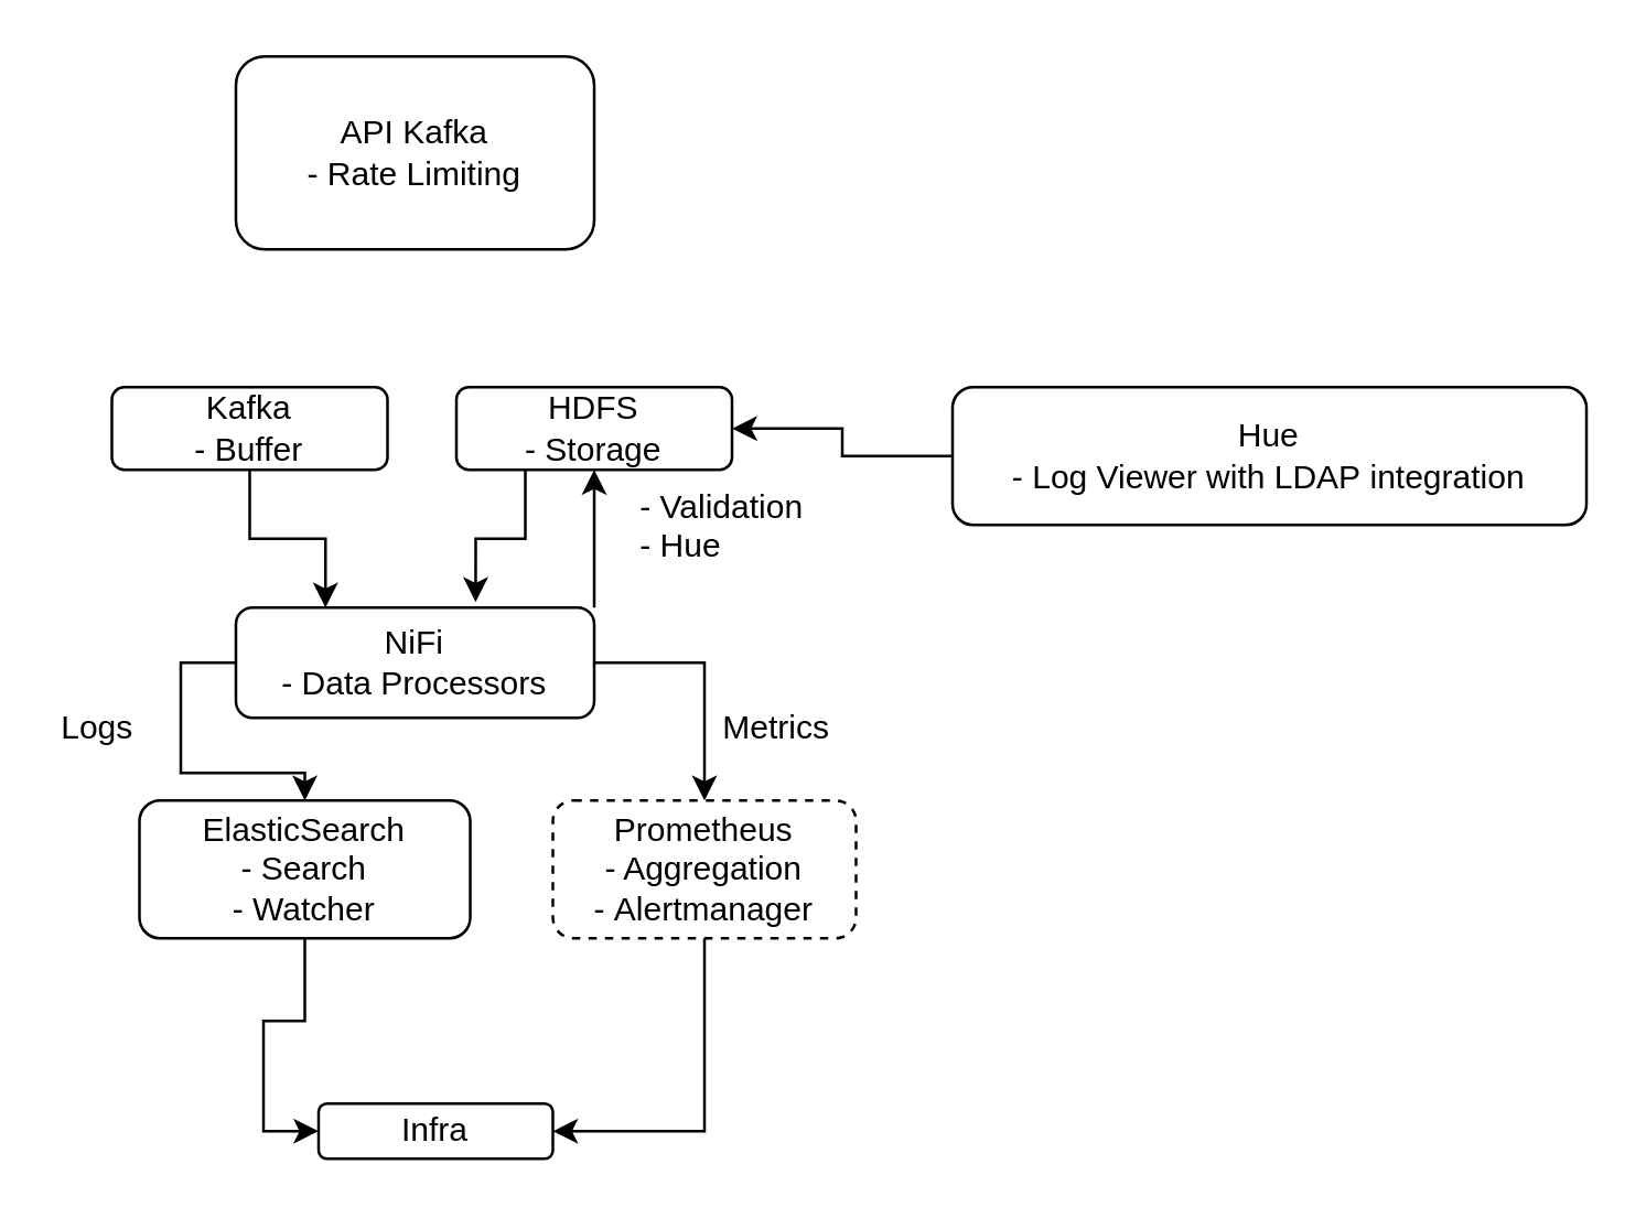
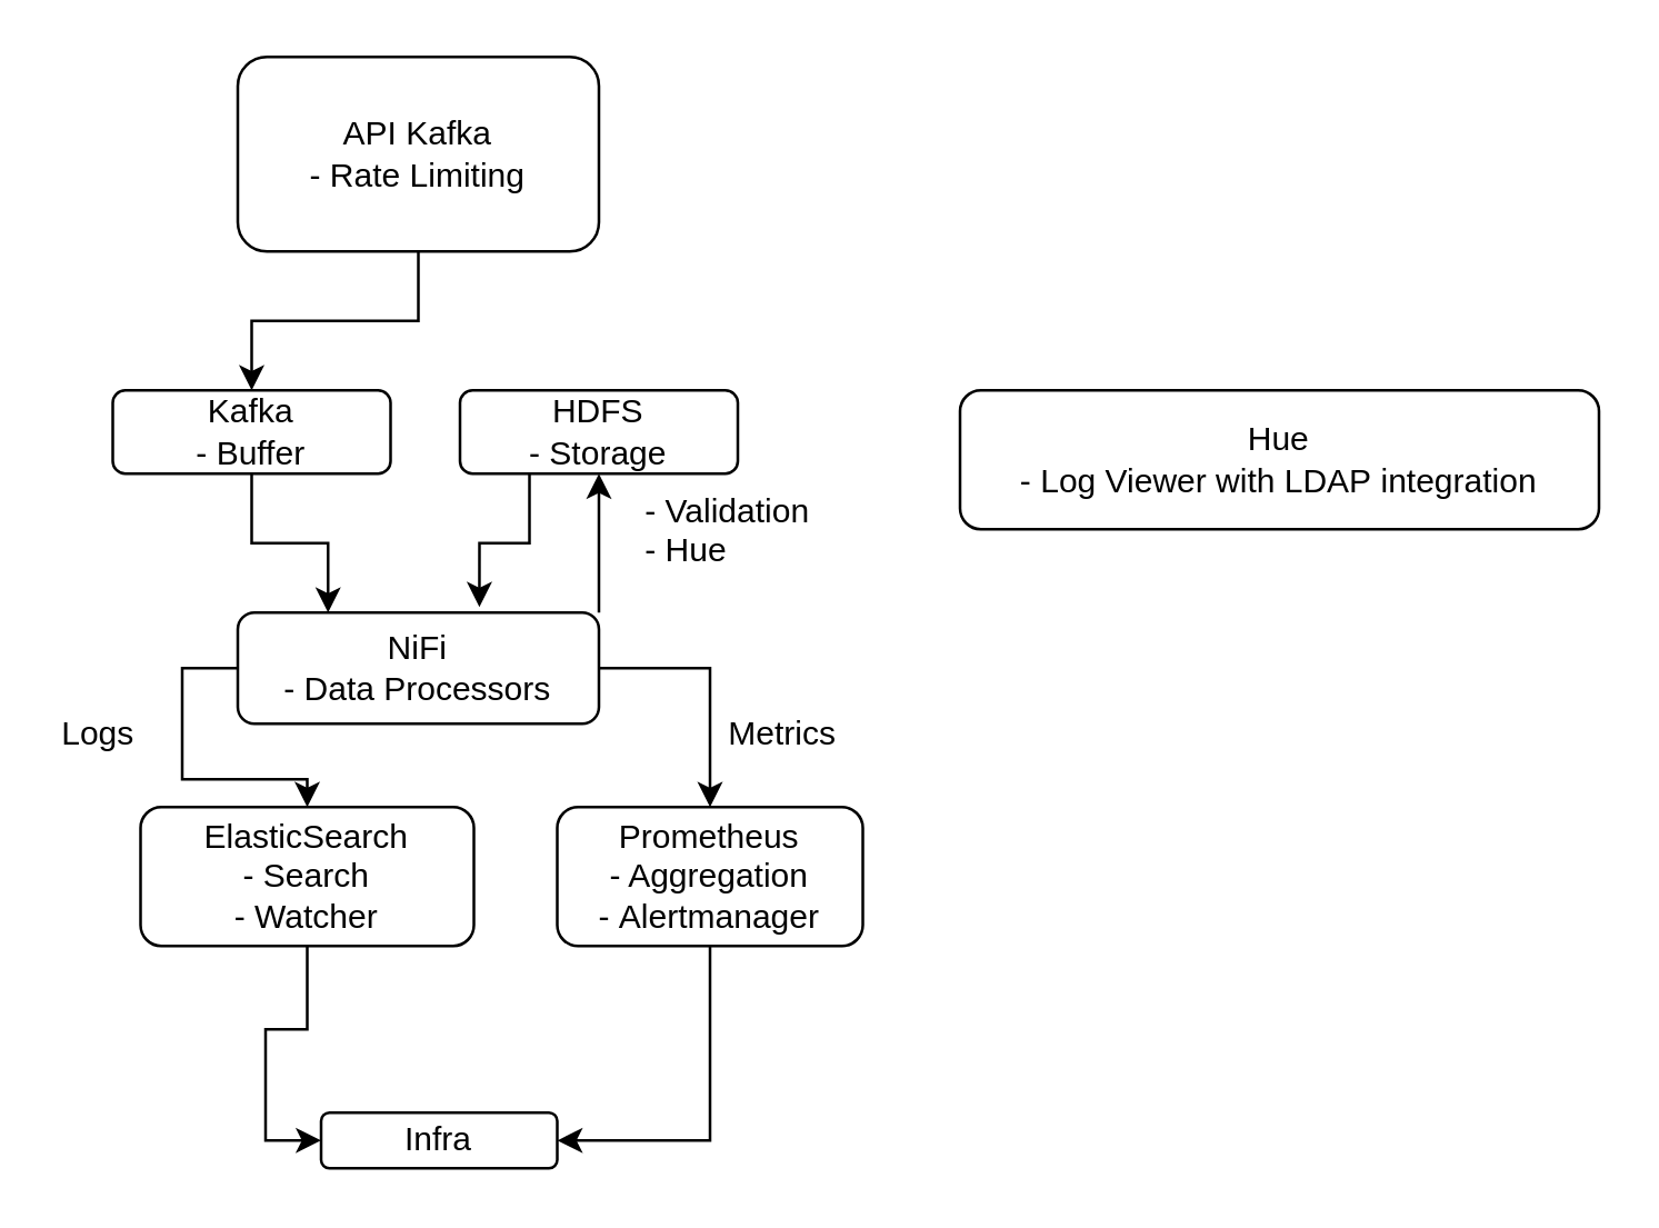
  <mxCell id="0" />
  <mxCell id="1" parent="0" />
+ <mxCell id="2" style="edgeStyle=orthogonalEdgeStyle;rounded=0;orthogonalLoop=1;jettySize=auto;html=1;exitX=0.5;exitY=1;exitDx=0;exitDy=0;entryX=0.5;entryY=0;entryDx=0;entryDy=0;" edge="1" parent="1" source="3" target="5"><mxGeometry relative="1" as="geometry" /></mxCell>
  <mxCell id="3" value="API Kafka&lt;br&gt;- Rate Limiting" style="rounded=1;whiteSpace=wrap;html=1;" vertex="1" parent="1"><mxGeometry x="85" y="20" width="130" height="70" as="geometry" /></mxCell>
  <mxCell id="4" style="edgeStyle=orthogonalEdgeStyle;rounded=0;orthogonalLoop=1;jettySize=auto;html=1;exitX=0.5;exitY=1;exitDx=0;exitDy=0;entryX=0.25;entryY=0;entryDx=0;entryDy=0;" edge="1" parent="1" source="5" target="9"><mxGeometry relative="1" as="geometry" /></mxCell>
  <mxCell id="5" value="Kafka&lt;br&gt;- Buffer" style="rounded=1;whiteSpace=wrap;html=1;" vertex="1" parent="1"><mxGeometry x="40" y="140" width="100" height="30" as="geometry" /></mxCell>
  <mxCell id="6" style="edgeStyle=orthogonalEdgeStyle;rounded=0;orthogonalLoop=1;jettySize=auto;html=1;exitX=0;exitY=0.5;exitDx=0;exitDy=0;entryX=0.5;entryY=0;entryDx=0;entryDy=0;" edge="1" parent="1" source="9" target="11"><mxGeometry relative="1" as="geometry" /></mxCell>
  <mxCell id="7" style="edgeStyle=orthogonalEdgeStyle;rounded=0;orthogonalLoop=1;jettySize=auto;html=1;exitX=1;exitY=0.5;exitDx=0;exitDy=0;entryX=0.5;entryY=0;entryDx=0;entryDy=0;" edge="1" parent="1" source="9" target="13"><mxGeometry relative="1" as="geometry" /></mxCell>
  <mxCell id="8" style="edgeStyle=orthogonalEdgeStyle;rounded=0;orthogonalLoop=1;jettySize=auto;html=1;exitX=1;exitY=0;exitDx=0;exitDy=0;entryX=0.5;entryY=1;entryDx=0;entryDy=0;" edge="1" parent="1" source="9" target="19"><mxGeometry relative="1" as="geometry" /></mxCell>
  <mxCell id="9" value="NiFi&lt;br&gt;- Data Processors" style="rounded=1;whiteSpace=wrap;html=1;" vertex="1" parent="1"><mxGeometry x="85" y="220" width="130" height="40" as="geometry" /></mxCell>
  <mxCell id="10" style="edgeStyle=orthogonalEdgeStyle;rounded=0;orthogonalLoop=1;jettySize=auto;html=1;exitX=0.5;exitY=1;exitDx=0;exitDy=0;entryX=0;entryY=0.5;entryDx=0;entryDy=0;" edge="1" parent="1" source="11" target="17"><mxGeometry relative="1" as="geometry" /></mxCell>
  <mxCell id="11" value="ElasticSearch&lt;br&gt;- Search&lt;br&gt;- Watcher" style="rounded=1;whiteSpace=wrap;html=1;" vertex="1" parent="1"><mxGeometry x="50" y="290" width="120" height="50" as="geometry" /></mxCell>
  <mxCell id="12" style="edgeStyle=orthogonalEdgeStyle;rounded=0;orthogonalLoop=1;jettySize=auto;html=1;entryX=1;entryY=0.5;entryDx=0;entryDy=0;" edge="1" parent="1" source="13" target="17"><mxGeometry relative="1" as="geometry" /></mxCell>
- <mxCell id="13" value="Prometheus&lt;br&gt;- Aggregation&lt;br&gt;-&amp;nbsp;Alertmanager" style="rounded=1;whiteSpace=wrap;html=1;dashed=1;" vertex="1" parent="1"><mxGeometry x="200" y="290" width="110" height="50" as="geometry" /></mxCell>
+ <mxCell id="13" value="Prometheus&lt;br&gt;- Aggregation&lt;br&gt;-&amp;nbsp;Alertmanager" style="rounded=1;whiteSpace=wrap;html=1;" vertex="1" parent="1"><mxGeometry x="200" y="290" width="110" height="50" as="geometry" /></mxCell>
  <mxCell id="14" value="Metrics" style="text;whiteSpace=wrap;html=1;" vertex="1" parent="1"><mxGeometry x="260" y="250" width="80" height="10" as="geometry" /></mxCell>
  <mxCell id="15" value="Logs" style="text;whiteSpace=wrap;html=1;" vertex="1" parent="1"><mxGeometry x="20" y="250" width="80" height="10" as="geometry" /></mxCell>
  <mxCell id="16" value="- Validation&lt;br&gt;- Hue" style="text;whiteSpace=wrap;html=1;" vertex="1" parent="1"><mxGeometry x="230" y="170" width="80" height="10" as="geometry" /></mxCell>
  <mxCell id="17" value="Infra" style="rounded=1;whiteSpace=wrap;html=1;" vertex="1" parent="1"><mxGeometry x="115" y="400" width="85" height="20" as="geometry" /></mxCell>
  <mxCell id="18" style="edgeStyle=orthogonalEdgeStyle;rounded=0;orthogonalLoop=1;jettySize=auto;html=1;exitX=0.25;exitY=1;exitDx=0;exitDy=0;entryX=0.669;entryY=-0.05;entryDx=0;entryDy=0;entryPerimeter=0;" edge="1" parent="1" source="19" target="9"><mxGeometry relative="1" as="geometry" /></mxCell>
  <mxCell id="19" value="HDFS&lt;br&gt;- Storage" style="rounded=1;whiteSpace=wrap;html=1;" vertex="1" parent="1"><mxGeometry x="165" y="140" width="100" height="30" as="geometry" /></mxCell>
- <mxCell id="20" style="edgeStyle=orthogonalEdgeStyle;rounded=0;orthogonalLoop=1;jettySize=auto;html=1;" edge="1" parent="1" source="21" target="19"><mxGeometry relative="1" as="geometry" /></mxCell>
  <mxCell id="21" value="Hue&lt;br&gt;- Log Viewer with LDAP&amp;nbsp;integration" style="rounded=1;whiteSpace=wrap;html=1;" vertex="1" parent="1"><mxGeometry x="345" y="140" width="230" height="50" as="geometry" /></mxCell>
